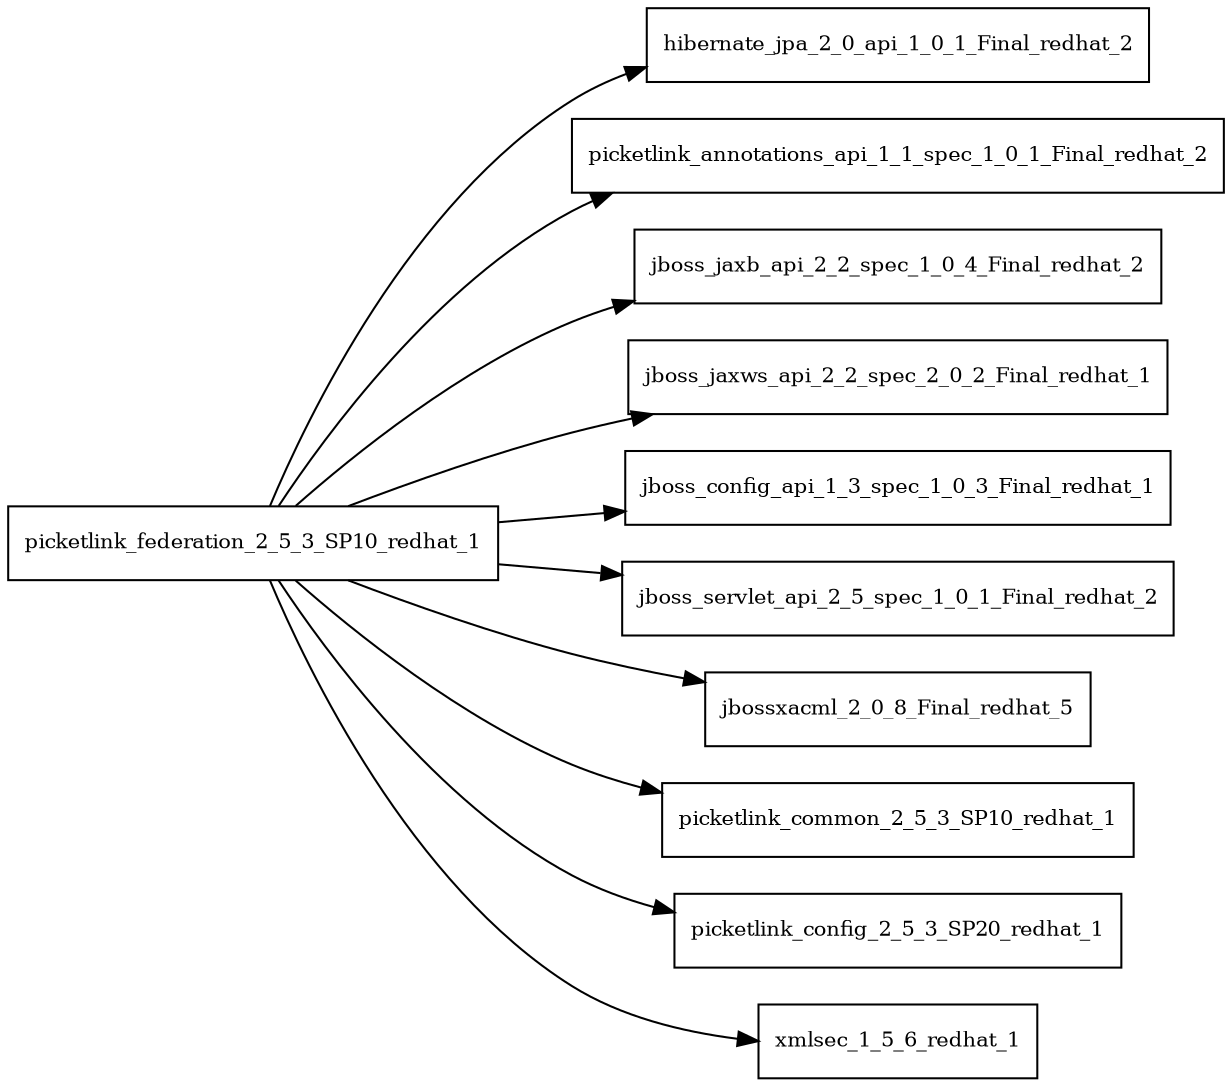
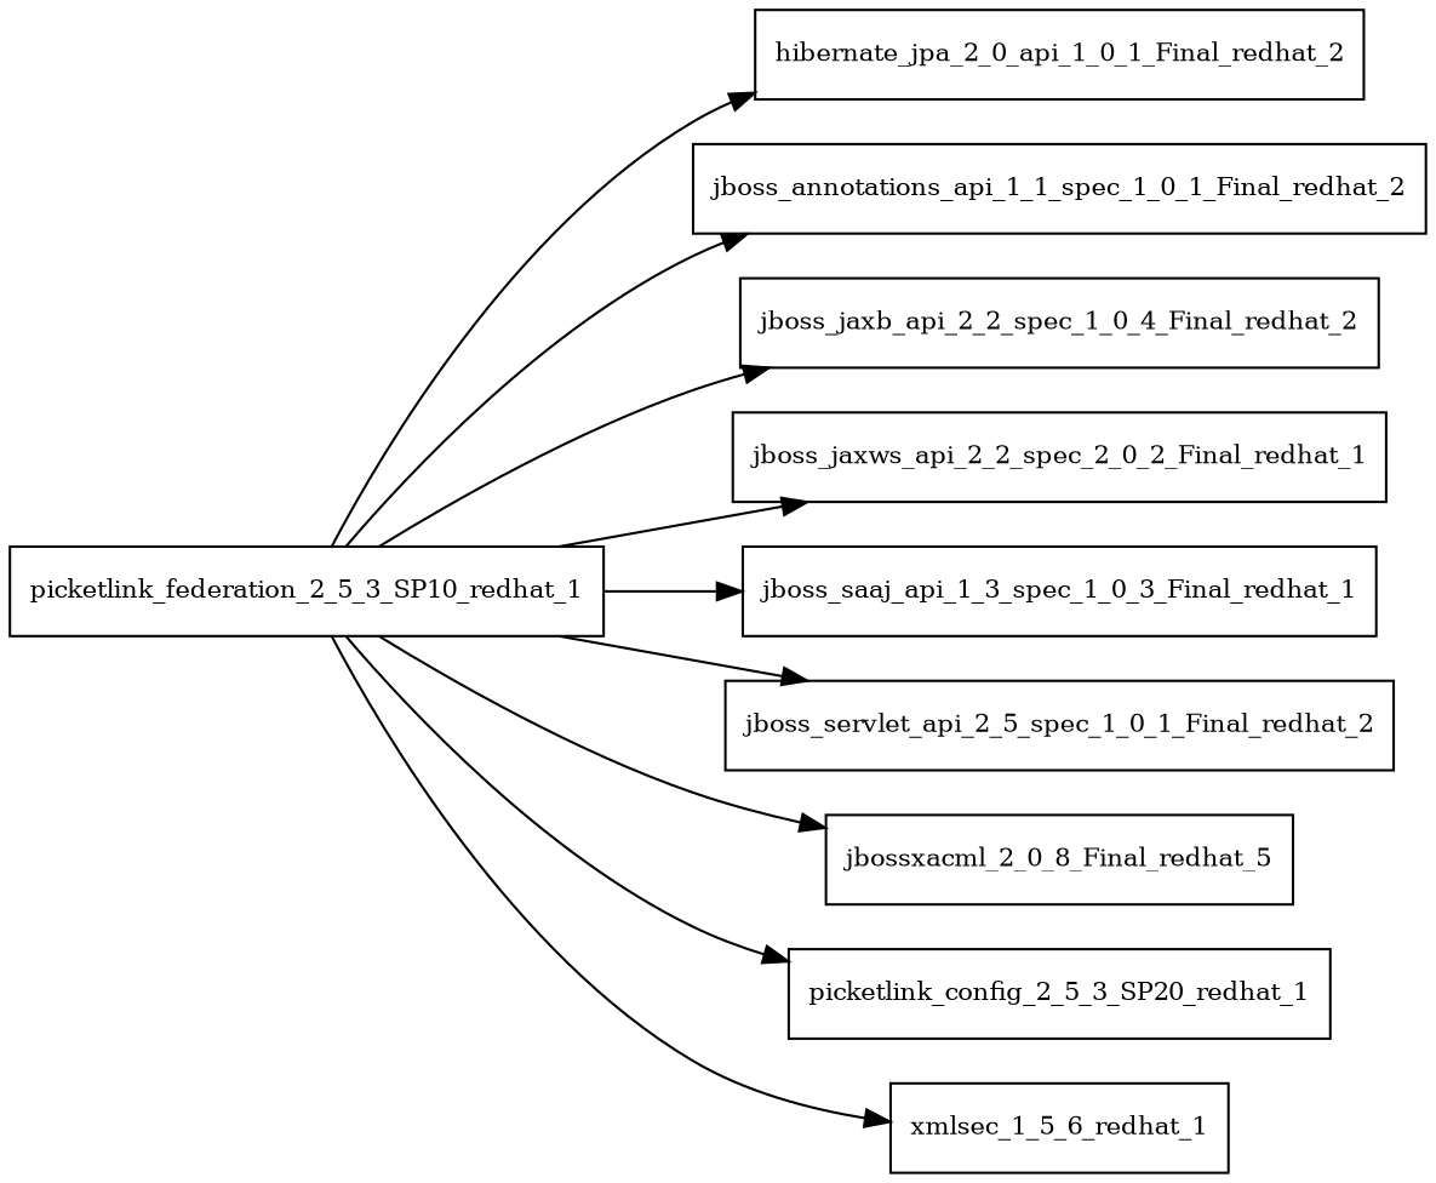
  digraph {
    rankdir=LR
    node [fontsize=10.0 shape=box]
    picketlink_federation_2_5_3_SP10_redhat_1
    hibernate_jpa_2_0_api_1_0_1_Final_redhat_2
-   jboss_annotations_api_1_1_spec_1_0_1_Final_redhat_2 [label=picketlink_annotations_api_1_1_spec_1_0_1_Final_redhat_2]
+   jboss_annotations_api_1_1_spec_1_0_1_Final_redhat_2
    jboss_jaxb_api_2_2_spec_1_0_4_Final_redhat_2
    jboss_jaxws_api_2_2_spec_2_0_2_Final_redhat_1
-   jboss_saaj_api_1_3_spec_1_0_3_Final_redhat_1 [label=jboss_config_api_1_3_spec_1_0_3_Final_redhat_1]
+   jboss_saaj_api_1_3_spec_1_0_3_Final_redhat_1
    jboss_servlet_api_2_5_spec_1_0_1_Final_redhat_2
    jbossxacml_2_0_8_Final_redhat_5
-   picketlink_common_2_5_3_SP10_redhat_1
    n10 [label=picketlink_config_2_5_3_SP20_redhat_1]
    xmlsec_1_5_6_redhat_1
    picketlink_federation_2_5_3_SP10_redhat_1 -> hibernate_jpa_2_0_api_1_0_1_Final_redhat_2
    picketlink_federation_2_5_3_SP10_redhat_1 -> jboss_annotations_api_1_1_spec_1_0_1_Final_redhat_2
    picketlink_federation_2_5_3_SP10_redhat_1 -> jboss_jaxb_api_2_2_spec_1_0_4_Final_redhat_2
    picketlink_federation_2_5_3_SP10_redhat_1 -> jboss_jaxws_api_2_2_spec_2_0_2_Final_redhat_1
    picketlink_federation_2_5_3_SP10_redhat_1 -> jboss_saaj_api_1_3_spec_1_0_3_Final_redhat_1
    picketlink_federation_2_5_3_SP10_redhat_1 -> jboss_servlet_api_2_5_spec_1_0_1_Final_redhat_2
    picketlink_federation_2_5_3_SP10_redhat_1 -> jbossxacml_2_0_8_Final_redhat_5
-   picketlink_federation_2_5_3_SP10_redhat_1 -> picketlink_common_2_5_3_SP10_redhat_1
    picketlink_federation_2_5_3_SP10_redhat_1 -> n10
    picketlink_federation_2_5_3_SP10_redhat_1 -> xmlsec_1_5_6_redhat_1
  }
